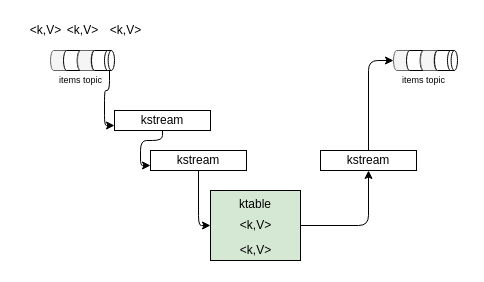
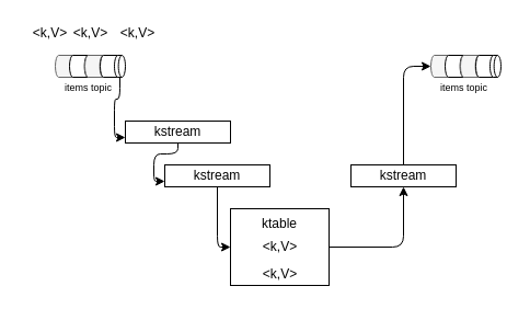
  <mxCell id="0" />
  <mxCell id="1" parent="0" />
  <mxCell id="2" value="" style="group" vertex="1" connectable="0" parent="1"><mxGeometry x="50" y="50" width="64" height="40" as="geometry" /></mxCell>
  <mxCell id="3" value="" style="group;shadow=0;" vertex="1" connectable="0" parent="2"><mxGeometry width="64" height="20" as="geometry" /></mxCell>
  <mxCell id="4" value="" style="shape=cylinder3;whiteSpace=wrap;html=1;boundedLbl=1;backgroundOutline=1;size=3.167;rotation=90;fillColor=#f5f5f5;fontColor=#333333;strokeColor=#666666;shadow=0;" vertex="1" parent="3"><mxGeometry width="20" height="20" as="geometry" /></mxCell>
  <mxCell id="5" value="" style="shape=cylinder3;whiteSpace=wrap;html=1;boundedLbl=1;backgroundOutline=1;size=3.167;rotation=90;shadow=0;" vertex="1" parent="3"><mxGeometry x="13" width="20" height="20" as="geometry" /></mxCell>
  <mxCell id="6" value="" style="shape=cylinder3;whiteSpace=wrap;html=1;boundedLbl=1;backgroundOutline=1;size=3.167;rotation=90;fillColor=#f5f5f5;fontColor=#333333;strokeColor=#666666;shadow=0;" vertex="1" parent="3"><mxGeometry x="27" width="20" height="20" as="geometry" /></mxCell>
  <mxCell id="7" value="" style="shape=cylinder3;whiteSpace=wrap;html=1;boundedLbl=1;backgroundOutline=1;size=3.167;rotation=90;shadow=0;" vertex="1" parent="3"><mxGeometry x="41" width="20" height="20" as="geometry" /></mxCell>
  <mxCell id="8" value="" style="shape=cylinder3;whiteSpace=wrap;html=1;boundedLbl=1;backgroundOutline=1;size=3.167;rotation=90;shadow=0;" vertex="1" parent="3"><mxGeometry x="49" y="5" width="20" height="10" as="geometry" /></mxCell>
  <mxCell id="9" value="items topic" style="text;html=1;align=center;verticalAlign=middle;resizable=0;points=[];autosize=1;strokeColor=none;fillColor=none;fontSize=9;shadow=0;" vertex="1" parent="2"><mxGeometry y="20" width="60" height="20" as="geometry" /></mxCell>
  <mxCell id="10" value="" style="group" vertex="1" connectable="0" parent="1"><mxGeometry x="393" y="50" width="64" height="40" as="geometry" /></mxCell>
  <mxCell id="11" value="" style="group;shadow=0;" vertex="1" connectable="0" parent="10"><mxGeometry width="64" height="20" as="geometry" /></mxCell>
  <mxCell id="12" value="" style="shape=cylinder3;whiteSpace=wrap;html=1;boundedLbl=1;backgroundOutline=1;size=3.167;rotation=90;fillColor=#f5f5f5;fontColor=#333333;strokeColor=#666666;shadow=0;" vertex="1" parent="11"><mxGeometry width="20" height="20" as="geometry" /></mxCell>
  <mxCell id="13" value="" style="shape=cylinder3;whiteSpace=wrap;html=1;boundedLbl=1;backgroundOutline=1;size=3.167;rotation=90;shadow=0;" vertex="1" parent="11"><mxGeometry x="13" width="20" height="20" as="geometry" /></mxCell>
  <mxCell id="14" value="" style="shape=cylinder3;whiteSpace=wrap;html=1;boundedLbl=1;backgroundOutline=1;size=3.167;rotation=90;fillColor=#f5f5f5;fontColor=#333333;strokeColor=#666666;shadow=0;" vertex="1" parent="11"><mxGeometry x="27" width="20" height="20" as="geometry" /></mxCell>
  <mxCell id="15" value="" style="shape=cylinder3;whiteSpace=wrap;html=1;boundedLbl=1;backgroundOutline=1;size=3.167;rotation=90;shadow=0;" vertex="1" parent="11"><mxGeometry x="41" width="20" height="20" as="geometry" /></mxCell>
  <mxCell id="16" value="" style="shape=cylinder3;whiteSpace=wrap;html=1;boundedLbl=1;backgroundOutline=1;size=3.167;rotation=90;shadow=0;" vertex="1" parent="11"><mxGeometry x="49" y="5" width="20" height="10" as="geometry" /></mxCell>
  <mxCell id="17" value="items topic" style="text;html=1;align=center;verticalAlign=middle;resizable=0;points=[];autosize=1;strokeColor=none;fillColor=none;fontSize=9;shadow=0;" vertex="1" parent="10"><mxGeometry y="20" width="60" height="20" as="geometry" /></mxCell>
  <mxCell id="18" style="edgeStyle=orthogonalEdgeStyle;html=1;entryX=0;entryY=0.75;entryDx=0;entryDy=0;" edge="1" parent="1" source="19" target="22"><mxGeometry relative="1" as="geometry" /></mxCell>
  <mxCell id="19" value="kstream" style="rounded=0;whiteSpace=wrap;html=1;shadow=0;" vertex="1" parent="1"><mxGeometry x="114" y="110" width="96" height="20" as="geometry" /></mxCell>
  <mxCell id="20" style="edgeStyle=orthogonalEdgeStyle;html=1;entryX=0;entryY=0.75;entryDx=0;entryDy=0;" edge="1" parent="1" source="8" target="19"><mxGeometry relative="1" as="geometry" /></mxCell>
  <mxCell id="21" style="edgeStyle=orthogonalEdgeStyle;html=1;entryX=0;entryY=0.5;entryDx=0;entryDy=0;" edge="1" parent="1" source="22" target="27"><mxGeometry relative="1" as="geometry" /></mxCell>
  <mxCell id="22" value="kstream" style="rounded=0;whiteSpace=wrap;html=1;shadow=0;" vertex="1" parent="1"><mxGeometry x="150" y="150" width="96" height="20" as="geometry" /></mxCell>
  <mxCell id="23" value="&amp;lt;k,V&amp;gt;" style="text;html=1;align=center;verticalAlign=middle;resizable=0;points=[];autosize=1;strokeColor=none;fillColor=none;" vertex="1" parent="1"><mxGeometry x="20" y="20" width="50" height="20" as="geometry" /></mxCell>
  <mxCell id="24" value="&amp;lt;k,V&amp;gt;" style="text;html=1;align=center;verticalAlign=middle;resizable=0;points=[];autosize=1;strokeColor=none;fillColor=none;" vertex="1" parent="1"><mxGeometry x="57" y="20" width="50" height="20" as="geometry" /></mxCell>
  <mxCell id="25" value="&amp;lt;k,V&amp;gt;" style="text;html=1;align=center;verticalAlign=middle;resizable=0;points=[];autosize=1;strokeColor=none;fillColor=none;" vertex="1" parent="1"><mxGeometry x="100" y="20" width="50" height="20" as="geometry" /></mxCell>
  <mxCell id="26" style="edgeStyle=orthogonalEdgeStyle;html=1;entryX=0.5;entryY=1;entryDx=0;entryDy=0;" edge="1" parent="1" source="27" target="31"><mxGeometry relative="1" as="geometry" /></mxCell>
- <mxCell id="27" value="ktable" style="rounded=0;whiteSpace=wrap;html=1;shadow=0;verticalAlign=top;fillColor=#d5e8d4;" vertex="1" parent="1"><mxGeometry x="210" y="190" width="90" height="70" as="geometry" /></mxCell>
+ <mxCell id="27" value="ktable" style="rounded=0;whiteSpace=wrap;html=1;shadow=0;verticalAlign=top;" vertex="1" parent="1"><mxGeometry x="210" y="190" width="90" height="70" as="geometry" /></mxCell>
  <mxCell id="28" value="&amp;lt;k,V&amp;gt;" style="text;html=1;align=center;verticalAlign=middle;resizable=0;points=[];autosize=1;strokeColor=none;fillColor=none;" vertex="1" parent="1"><mxGeometry x="230" y="215" width="50" height="20" as="geometry" /></mxCell>
  <mxCell id="29" value="&amp;lt;k,V&amp;gt;" style="text;html=1;align=center;verticalAlign=middle;resizable=0;points=[];autosize=1;strokeColor=none;fillColor=none;" vertex="1" parent="1"><mxGeometry x="230" y="240" width="50" height="20" as="geometry" /></mxCell>
  <mxCell id="30" style="edgeStyle=orthogonalEdgeStyle;html=1;exitX=0.5;exitY=0;exitDx=0;exitDy=0;entryX=0.5;entryY=1;entryDx=0;entryDy=0;entryPerimeter=0;" edge="1" parent="1" source="31" target="12"><mxGeometry relative="1" as="geometry" /></mxCell>
  <mxCell id="31" value="kstream" style="rounded=0;whiteSpace=wrap;html=1;shadow=0;" vertex="1" parent="1"><mxGeometry x="320" y="150" width="96" height="20" as="geometry" /></mxCell>
